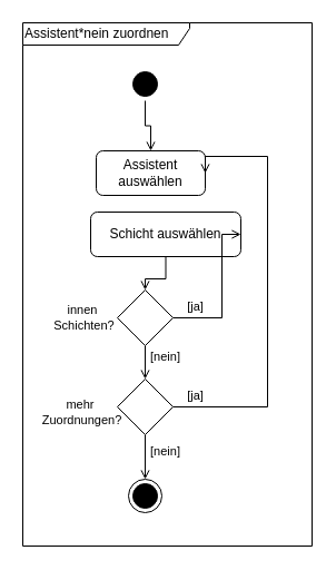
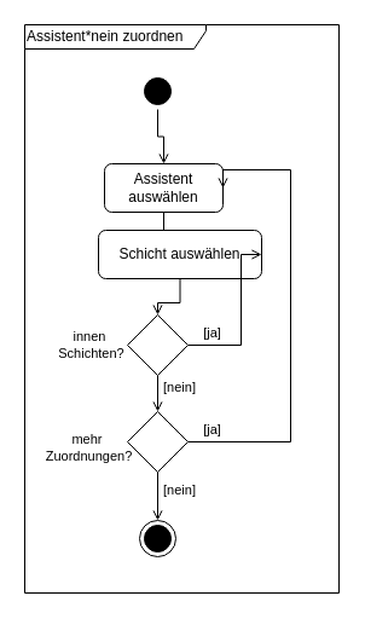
  <mxCell id="0" />
  <mxCell id="1" parent="0" />
  <mxCell id="2" value="mehr&amp;nbsp;&lt;div&gt;Zuordnungen?&lt;/div&gt;" style="text;html=1;align=center;verticalAlign=middle;resizable=0;points=[];autosize=1;strokeColor=none;fillColor=none;fontFamily=Helvetica;fontSize=11;fontColor=default;labelBackgroundColor=default;" vertex="1" parent="1"><mxGeometry x="23" y="350" width="100" height="40" as="geometry" /></mxCell>
  <mxCell id="3" value="Assistent*nein zuordnen" style="shape=umlFrame;whiteSpace=wrap;html=1;pointerEvents=0;width=150;height=20;align=left;" parent="1" vertex="1"><mxGeometry x="20" y="20" width="260" height="470" as="geometry" /></mxCell>
  <mxCell id="4" style="edgeStyle=orthogonalEdgeStyle;rounded=0;orthogonalLoop=1;jettySize=auto;html=1;entryX=0.5;entryY=0;entryDx=0;entryDy=0;endArrow=open;endFill=0;" parent="1" source="5" target="7" edge="1"><mxGeometry relative="1" as="geometry" /></mxCell>
  <mxCell id="5" value="" style="ellipse;html=1;shape=startState;fillColor=#000000;strokeColor=#000000;" parent="1" vertex="1"><mxGeometry x="115" y="60" width="30" height="30" as="geometry" /></mxCell>
+ <mxCell id="6" style="edgeStyle=orthogonalEdgeStyle;rounded=0;orthogonalLoop=1;jettySize=auto;html=1;entryX=0.5;entryY=0;entryDx=0;entryDy=0;strokeColor=default;align=center;verticalAlign=middle;fontFamily=Helvetica;fontSize=11;fontColor=default;labelBackgroundColor=default;endArrow=open;endFill=0;" parent="1" source="7" target="10" edge="1"><mxGeometry relative="1" as="geometry" /></mxCell>
  <mxCell id="7" value="Assistent auswählen" style="rounded=1;whiteSpace=wrap;html=1;" parent="1" vertex="1"><mxGeometry x="86" y="135" width="98" height="40" as="geometry" /></mxCell>
  <mxCell id="8" value="" style="ellipse;html=1;shape=endState;fillColor=#000000;strokeColor=#000000;" parent="1" vertex="1"><mxGeometry x="115" y="430" width="30" height="30" as="geometry" /></mxCell>
  <mxCell id="9" style="edgeStyle=orthogonalEdgeStyle;rounded=0;orthogonalLoop=1;jettySize=auto;html=1;entryX=0.5;entryY=0;entryDx=0;entryDy=0;strokeColor=default;align=center;verticalAlign=middle;fontFamily=Helvetica;fontSize=11;fontColor=default;labelBackgroundColor=default;endArrow=open;endFill=0;" parent="1" source="10" target="13" edge="1"><mxGeometry relative="1" as="geometry" /></mxCell>
  <mxCell id="10" value="Schicht auswählen" style="rounded=1;whiteSpace=wrap;html=1;" parent="1" vertex="1"><mxGeometry x="81" y="190" width="135" height="40" as="geometry" /></mxCell>
  <mxCell id="11" style="edgeStyle=orthogonalEdgeStyle;rounded=0;orthogonalLoop=1;jettySize=auto;html=1;entryX=1;entryY=0.5;entryDx=0;entryDy=0;strokeColor=default;align=center;verticalAlign=middle;fontFamily=Helvetica;fontSize=11;fontColor=default;labelBackgroundColor=default;endArrow=open;endFill=0;" parent="1" source="13" target="10" edge="1"><mxGeometry relative="1" as="geometry"><Array as="points"><mxPoint x="199" y="285" /><mxPoint x="199" y="210" /></Array></mxGeometry></mxCell>
  <mxCell id="12" style="edgeStyle=orthogonalEdgeStyle;rounded=0;orthogonalLoop=1;jettySize=auto;html=1;entryX=0.5;entryY=0;entryDx=0;entryDy=0;endArrow=open;endFill=0;" edge="1" parent="1" source="13" target="19"><mxGeometry relative="1" as="geometry" /></mxCell>
  <mxCell id="13" value="" style="rhombus;whiteSpace=wrap;html=1;fontFamily=Helvetica;fontSize=11;fontColor=default;labelBackgroundColor=default;" parent="1" vertex="1"><mxGeometry x="105" y="260" width="50" height="50" as="geometry" /></mxCell>
  <mxCell id="14" value="innen&amp;nbsp;&lt;div&gt;Schichten?&lt;/div&gt;" style="text;html=1;align=center;verticalAlign=middle;resizable=0;points=[];autosize=1;strokeColor=none;fillColor=none;fontFamily=Helvetica;fontSize=11;fontColor=default;labelBackgroundColor=default;" parent="1" vertex="1"><mxGeometry x="35" y="265" width="80" height="40" as="geometry" /></mxCell>
  <mxCell id="15" value="[ja]" style="text;html=1;align=center;verticalAlign=middle;resizable=0;points=[];autosize=1;strokeColor=none;fillColor=none;fontFamily=Helvetica;fontSize=11;fontColor=default;labelBackgroundColor=default;" parent="1" vertex="1"><mxGeometry x="155" y="260" width="40" height="30" as="geometry" /></mxCell>
  <mxCell id="16" value="[nein]" style="text;html=1;align=center;verticalAlign=middle;resizable=0;points=[];autosize=1;strokeColor=none;fillColor=none;fontFamily=Helvetica;fontSize=11;fontColor=default;labelBackgroundColor=default;" parent="1" vertex="1"><mxGeometry x="123" y="305" width="50" height="30" as="geometry" /></mxCell>
  <mxCell id="17" style="edgeStyle=orthogonalEdgeStyle;rounded=0;orthogonalLoop=1;jettySize=auto;html=1;endArrow=open;endFill=0;" edge="1" parent="1" source="19" target="8"><mxGeometry relative="1" as="geometry" /></mxCell>
  <mxCell id="18" style="edgeStyle=orthogonalEdgeStyle;rounded=0;orthogonalLoop=1;jettySize=auto;html=1;entryX=1;entryY=0.5;entryDx=0;entryDy=0;endArrow=open;endFill=0;" edge="1" parent="1" source="19" target="7"><mxGeometry relative="1" as="geometry"><Array as="points"><mxPoint x="240" y="365" /><mxPoint x="240" y="140" /></Array></mxGeometry></mxCell>
  <mxCell id="19" value="" style="rhombus;whiteSpace=wrap;html=1;" vertex="1" parent="1"><mxGeometry x="105" y="340" width="50" height="50" as="geometry" /></mxCell>
  <mxCell id="20" value="[nein]" style="text;html=1;align=center;verticalAlign=middle;resizable=0;points=[];autosize=1;strokeColor=none;fillColor=none;fontFamily=Helvetica;fontSize=11;fontColor=default;labelBackgroundColor=default;" vertex="1" parent="1"><mxGeometry x="123" y="390" width="50" height="30" as="geometry" /></mxCell>
  <mxCell id="21" value="[ja]" style="text;html=1;align=center;verticalAlign=middle;resizable=0;points=[];autosize=1;strokeColor=none;fillColor=none;fontFamily=Helvetica;fontSize=11;fontColor=default;labelBackgroundColor=default;" vertex="1" parent="1"><mxGeometry x="155" y="340" width="40" height="30" as="geometry" /></mxCell>
